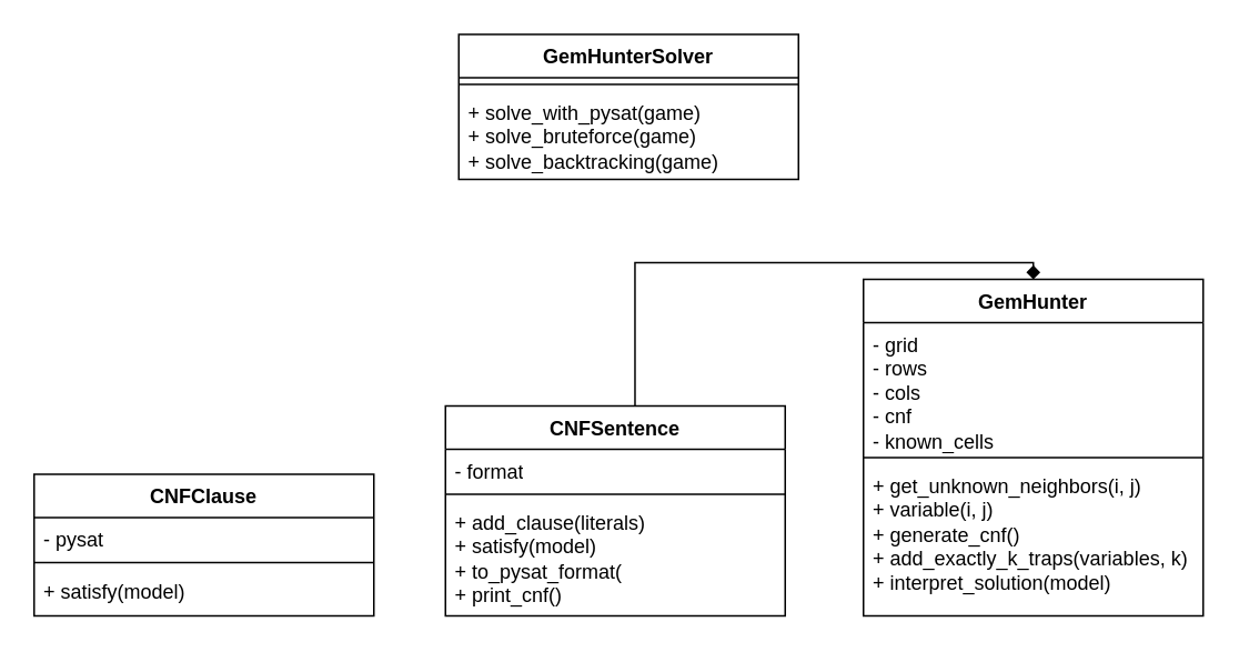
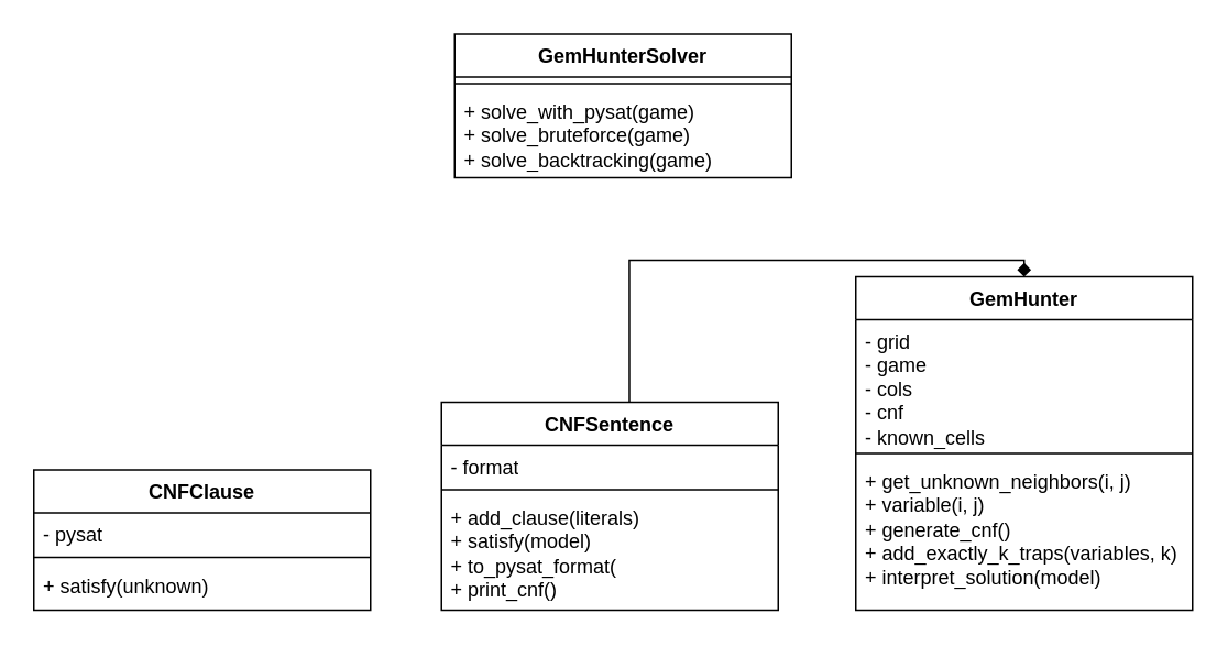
  <mxCell id="0" />
  <mxCell id="1" parent="0" />
  <mxCell id="2" value="GemHunter" style="swimlane;fontStyle=1;align=center;verticalAlign=top;childLayout=stackLayout;horizontal=1;startSize=26;horizontalStack=0;resizeParent=1;resizeParentMax=0;resizeLast=0;collapsible=1;marginBottom=0;whiteSpace=wrap;html=1;" parent="1" vertex="1"><mxGeometry x="518" y="167" width="204" height="202" as="geometry" /></mxCell>
- <mxCell id="3" value="- grid&lt;div&gt;- rows&lt;/div&gt;&lt;div&gt;- cols&lt;/div&gt;&lt;div&gt;- cnf&lt;/div&gt;&lt;div&gt;- known_cells&lt;/div&gt;" style="text;strokeColor=none;fillColor=none;align=left;verticalAlign=top;spacingLeft=4;spacingRight=4;overflow=hidden;rotatable=0;points=[[0,0.5],[1,0.5]];portConstraint=eastwest;whiteSpace=wrap;html=1;" parent="2" vertex="1"><mxGeometry y="26" width="204" height="77" as="geometry" /></mxCell>
+ <mxCell id="3" value="- grid&lt;div&gt;- game&lt;/div&gt;&lt;div&gt;- cols&lt;/div&gt;&lt;div&gt;- cnf&lt;/div&gt;&lt;div&gt;- known_cells&lt;/div&gt;" style="text;strokeColor=none;fillColor=none;align=left;verticalAlign=top;spacingLeft=4;spacingRight=4;overflow=hidden;rotatable=0;points=[[0,0.5],[1,0.5]];portConstraint=eastwest;whiteSpace=wrap;html=1;" parent="2" vertex="1"><mxGeometry y="26" width="204" height="77" as="geometry" /></mxCell>
  <mxCell id="4" value="" style="line;strokeWidth=1;fillColor=none;align=left;verticalAlign=middle;spacingTop=-1;spacingLeft=3;spacingRight=3;rotatable=0;labelPosition=right;points=[];portConstraint=eastwest;strokeColor=inherit;" parent="2" vertex="1"><mxGeometry y="103" width="204" height="8" as="geometry" /></mxCell>
  <mxCell id="5" value="+ get_unknown_neighbors(i, j)&lt;div&gt;+ variable(i, j)&lt;/div&gt;&lt;div&gt;+ generate_cnf()&lt;/div&gt;&lt;div&gt;+ add_exactly_k_traps(variables, k)&lt;/div&gt;&lt;div&gt;+ interpret_solution(model)&lt;/div&gt;" style="text;strokeColor=none;fillColor=none;align=left;verticalAlign=top;spacingLeft=4;spacingRight=4;overflow=hidden;rotatable=0;points=[[0,0.5],[1,0.5]];portConstraint=eastwest;whiteSpace=wrap;html=1;" parent="2" vertex="1"><mxGeometry y="111" width="204" height="91" as="geometry" /></mxCell>
  <mxCell id="6" value="" style="endArrow=diamond;html=1;edgeStyle=orthogonalEdgeStyle;rounded=0;exitX=0.558;exitY=0.005;exitDx=0;exitDy=0;exitPerimeter=0;entryX=0.5;entryY=0;entryDx=0;entryDy=0;" parent="1" source="14" target="2" edge="1"><mxGeometry relative="1" as="geometry"><mxPoint x="376.16" y="242.535" as="sourcePoint" /><mxPoint x="401" y="193" as="targetPoint" /></mxGeometry></mxCell>
  <mxCell id="7" value="GemHunterSolver" style="swimlane;fontStyle=1;align=center;verticalAlign=top;childLayout=stackLayout;horizontal=1;startSize=26;horizontalStack=0;resizeParent=1;resizeParentMax=0;resizeLast=0;collapsible=1;marginBottom=0;whiteSpace=wrap;html=1;" parent="1" vertex="1"><mxGeometry x="275" y="20" width="204" height="87" as="geometry" /></mxCell>
  <mxCell id="8" value="" style="line;strokeWidth=1;fillColor=none;align=left;verticalAlign=middle;spacingTop=-1;spacingLeft=3;spacingRight=3;rotatable=0;labelPosition=right;points=[];portConstraint=eastwest;strokeColor=inherit;" parent="7" vertex="1"><mxGeometry y="26" width="204" height="8" as="geometry" /></mxCell>
  <mxCell id="9" value="+ solve_with_pysat(game)&lt;div&gt;+ solve_bruteforce(game)&lt;/div&gt;&lt;div&gt;+ solve_backtracking(game)&lt;/div&gt;" style="text;strokeColor=none;fillColor=none;align=left;verticalAlign=top;spacingLeft=4;spacingRight=4;overflow=hidden;rotatable=0;points=[[0,0.5],[1,0.5]];portConstraint=eastwest;whiteSpace=wrap;html=1;" parent="7" vertex="1"><mxGeometry y="34" width="204" height="53" as="geometry" /></mxCell>
  <mxCell id="10" value="CNFClause" style="swimlane;fontStyle=1;align=center;verticalAlign=top;childLayout=stackLayout;horizontal=1;startSize=26;horizontalStack=0;resizeParent=1;resizeParentMax=0;resizeLast=0;collapsible=1;marginBottom=0;whiteSpace=wrap;html=1;" parent="1" vertex="1"><mxGeometry x="20" y="284" width="204" height="85" as="geometry" /></mxCell>
  <mxCell id="11" value="- pysat" style="text;strokeColor=none;fillColor=none;align=left;verticalAlign=top;spacingLeft=4;spacingRight=4;overflow=hidden;rotatable=0;points=[[0,0.5],[1,0.5]];portConstraint=eastwest;whiteSpace=wrap;html=1;" parent="10" vertex="1"><mxGeometry y="26" width="204" height="23" as="geometry" /></mxCell>
  <mxCell id="12" value="" style="line;strokeWidth=1;fillColor=none;align=left;verticalAlign=middle;spacingTop=-1;spacingLeft=3;spacingRight=3;rotatable=0;labelPosition=right;points=[];portConstraint=eastwest;strokeColor=inherit;" parent="10" vertex="1"><mxGeometry y="49" width="204" height="8" as="geometry" /></mxCell>
- <mxCell id="13" value="+ satisfy(model)" style="text;strokeColor=none;fillColor=none;align=left;verticalAlign=top;spacingLeft=4;spacingRight=4;overflow=hidden;rotatable=0;points=[[0,0.5],[1,0.5]];portConstraint=eastwest;whiteSpace=wrap;html=1;" parent="10" vertex="1"><mxGeometry y="57" width="204" height="28" as="geometry" /></mxCell>
+ <mxCell id="13" value="+ satisfy(unknown)" style="text;strokeColor=none;fillColor=none;align=left;verticalAlign=top;spacingLeft=4;spacingRight=4;overflow=hidden;rotatable=0;points=[[0,0.5],[1,0.5]];portConstraint=eastwest;whiteSpace=wrap;html=1;" parent="10" vertex="1"><mxGeometry y="57" width="204" height="28" as="geometry" /></mxCell>
  <mxCell id="14" value="CNFSentence" style="swimlane;fontStyle=1;align=center;verticalAlign=top;childLayout=stackLayout;horizontal=1;startSize=26;horizontalStack=0;resizeParent=1;resizeParentMax=0;resizeLast=0;collapsible=1;marginBottom=0;whiteSpace=wrap;html=1;" parent="1" vertex="1"><mxGeometry x="267" y="243" width="204" height="126" as="geometry" /></mxCell>
  <mxCell id="15" value="- format" style="text;strokeColor=none;fillColor=none;align=left;verticalAlign=top;spacingLeft=4;spacingRight=4;overflow=hidden;rotatable=0;points=[[0,0.5],[1,0.5]];portConstraint=eastwest;whiteSpace=wrap;html=1;" parent="14" vertex="1"><mxGeometry y="26" width="204" height="23" as="geometry" /></mxCell>
  <mxCell id="16" value="" style="line;strokeWidth=1;fillColor=none;align=left;verticalAlign=middle;spacingTop=-1;spacingLeft=3;spacingRight=3;rotatable=0;labelPosition=right;points=[];portConstraint=eastwest;strokeColor=inherit;" parent="14" vertex="1"><mxGeometry y="49" width="204" height="8" as="geometry" /></mxCell>
  <mxCell id="17" value="+ add_clause(literals)&lt;div&gt;+ satisfy(model)&lt;/div&gt;&lt;div&gt;+ to_pysat_format(&lt;/div&gt;&lt;div&gt;+ print_cnf&lt;span style=&quot;background-color: transparent; color: light-dark(rgb(0, 0, 0), rgb(255, 255, 255));&quot;&gt;()&lt;/span&gt;&lt;/div&gt;&lt;div&gt;&lt;br&gt;&lt;/div&gt;" style="text;strokeColor=none;fillColor=none;align=left;verticalAlign=top;spacingLeft=4;spacingRight=4;overflow=hidden;rotatable=0;points=[[0,0.5],[1,0.5]];portConstraint=eastwest;whiteSpace=wrap;html=1;" parent="14" vertex="1"><mxGeometry y="57" width="204" height="69" as="geometry" /></mxCell>
